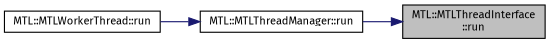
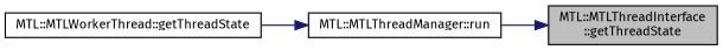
  digraph {
    fontname="Fira Sans"
    rankdir=RL
    node [color=black fillcolor=white fontname="Fira Sans" fontsize=10 shape=record style=filled]
    edge [color=midnightblue dir=back fontname="Fira Sans" fontsize=10 labelfontname=Helvetica labelfontsize=10 style=solid]
-   n1 [fillcolor=grey75 fontcolor=black height=0.2 label="MTL::MTLThreadInterface\l::run" width=0.4]
+   n1 [fillcolor=grey75 fontcolor=black height=0.2 label="MTL::MTLThreadInterface\l::getThreadState" width=0.4]
    n2 [height=0.2 label="MTL::MTLThreadManager::run" width=0.4]
-   n3 [height=0.2 label="MTL::MTLWorkerThread::run" width=0.4]
+   n3 [height=0.2 label="MTL::MTLWorkerThread::getThreadState" width=0.4]
    n1 -> n2
    n2 -> n3
  }
